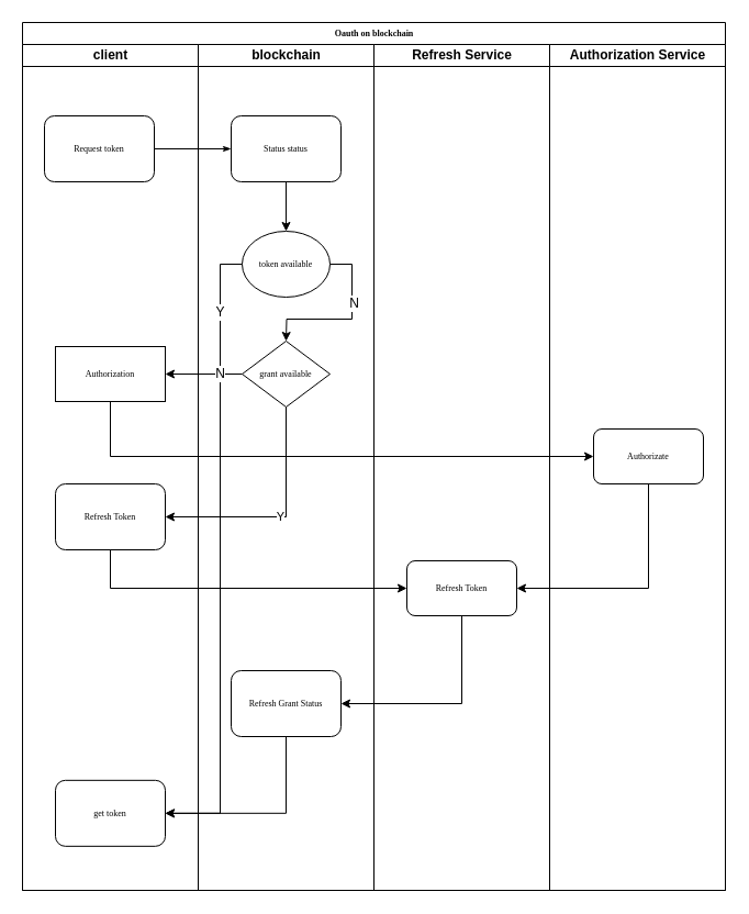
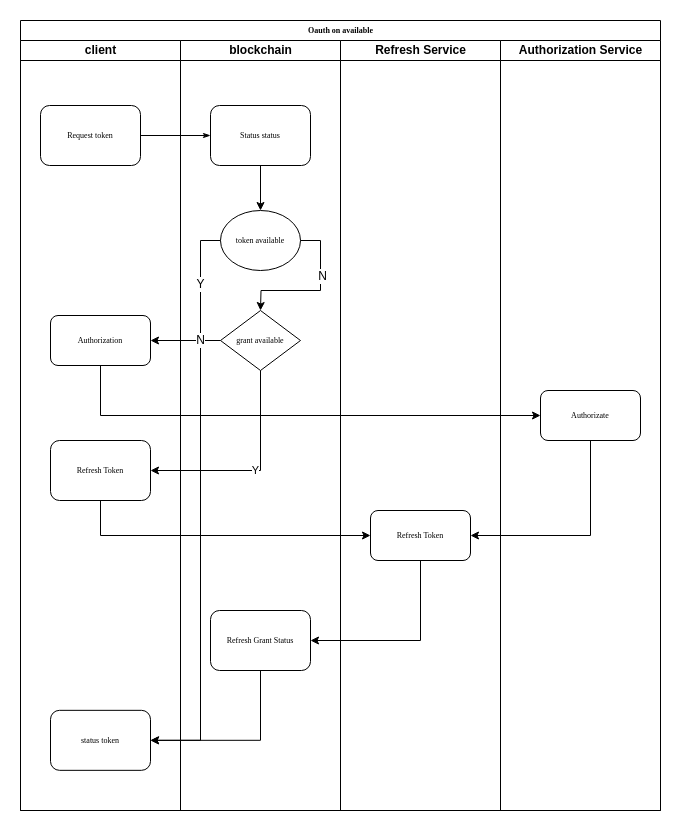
  <mxCell id="0" />
  <mxCell id="1" parent="0" />
- <mxCell id="2" value="Oauth on blockchain" style="swimlane;html=1;childLayout=stackLayout;startSize=20;rounded=0;shadow=0;labelBackgroundColor=none;strokeColor=#000000;strokeWidth=1;fillColor=#ffffff;fontFamily=Verdana;fontSize=8;fontColor=#000000;align=center;" parent="1" vertex="1"><mxGeometry x="20" y="20" width="640" height="790" as="geometry" /></mxCell>
+ <mxCell id="2" value="Oauth on available" style="swimlane;html=1;childLayout=stackLayout;startSize=20;rounded=0;shadow=0;labelBackgroundColor=none;strokeColor=#000000;strokeWidth=1;fillColor=#ffffff;fontFamily=Verdana;fontSize=8;fontColor=#000000;align=center;" parent="1" vertex="1"><mxGeometry x="20" y="20" width="640" height="790" as="geometry" /></mxCell>
  <mxCell id="3" style="edgeStyle=orthogonalEdgeStyle;rounded=1;html=1;labelBackgroundColor=none;startArrow=none;startFill=0;startSize=5;endArrow=classicThin;endFill=1;endSize=5;jettySize=auto;orthogonalLoop=1;strokeColor=#000000;strokeWidth=1;fontFamily=Verdana;fontSize=8;fontColor=#000000;" parent="2" source="5" target="11" edge="1"><mxGeometry relative="1" as="geometry" /></mxCell>
  <mxCell id="4" value="client" style="swimlane;html=1;startSize=20;" parent="2" vertex="1"><mxGeometry y="20" width="160" height="770" as="geometry" /></mxCell>
  <mxCell id="5" value="Request token" style="rounded=1;whiteSpace=wrap;html=1;shadow=0;labelBackgroundColor=none;strokeColor=#000000;strokeWidth=1;fillColor=#ffffff;fontFamily=Verdana;fontSize=8;fontColor=#000000;align=center;" parent="4" vertex="1"><mxGeometry x="20" y="65" width="100" height="60" as="geometry" /></mxCell>
- <mxCell id="6" value="get token" style="rounded=1;whiteSpace=wrap;html=1;shadow=0;labelBackgroundColor=none;strokeColor=#000000;strokeWidth=1;fillColor=#ffffff;fontFamily=Verdana;fontSize=8;fontColor=#000000;align=center;" parent="4" vertex="1"><mxGeometry x="30" y="669.833" width="100" height="60" as="geometry" /></mxCell>
+ <mxCell id="6" value="status token" style="rounded=1;whiteSpace=wrap;html=1;shadow=0;labelBackgroundColor=none;strokeColor=#000000;strokeWidth=1;fillColor=#ffffff;fontFamily=Verdana;fontSize=8;fontColor=#000000;align=center;" parent="4" vertex="1"><mxGeometry x="30" y="669.833" width="100" height="60" as="geometry" /></mxCell>
  <mxCell id="7" value="Refresh Token" style="rounded=1;whiteSpace=wrap;html=1;shadow=0;labelBackgroundColor=none;strokeColor=#000000;strokeWidth=1;fillColor=#ffffff;fontFamily=Verdana;fontSize=8;fontColor=#000000;align=center;" vertex="1" parent="4"><mxGeometry x="30" y="400" width="100" height="60" as="geometry" /></mxCell>
- <mxCell id="8" value="Authorization" style="whiteSpace=wrap;html=1;shadow=0;labelBackgroundColor=none;strokeColor=#000000;strokeWidth=1;fillColor=#ffffff;fontFamily=Verdana;fontSize=8;fontColor=#000000;align=center;rounded=0;" vertex="1" parent="4"><mxGeometry x="30" y="275" width="100" height="50" as="geometry" /></mxCell>
+ <mxCell id="8" value="Authorization" style="rounded=1;whiteSpace=wrap;html=1;shadow=0;labelBackgroundColor=none;strokeColor=#000000;strokeWidth=1;fillColor=#ffffff;fontFamily=Verdana;fontSize=8;fontColor=#000000;align=center;" vertex="1" parent="4"><mxGeometry x="30" y="275" width="100" height="50" as="geometry" /></mxCell>
  <mxCell id="9" value="blockchain" style="swimlane;html=1;startSize=20;" parent="2" vertex="1"><mxGeometry x="160" y="20" width="160" height="770" as="geometry" /></mxCell>
  <mxCell id="10" style="edgeStyle=orthogonalEdgeStyle;rounded=0;orthogonalLoop=1;jettySize=auto;html=1;exitX=0.5;exitY=1;exitDx=0;exitDy=0;" edge="1" parent="9" source="11" target="12"><mxGeometry relative="1" as="geometry" /></mxCell>
  <mxCell id="11" value="Status status" style="rounded=1;whiteSpace=wrap;html=1;shadow=0;labelBackgroundColor=none;strokeColor=#000000;strokeWidth=1;fillColor=#ffffff;fontFamily=Verdana;fontSize=8;fontColor=#000000;align=center;" parent="9" vertex="1"><mxGeometry x="30" y="65" width="100" height="60" as="geometry" /></mxCell>
  <mxCell id="12" value="token available" style="ellipse;whiteSpace=wrap;html=1;shadow=0;labelBackgroundColor=none;strokeColor=#000000;strokeWidth=1;fillColor=#ffffff;fontFamily=Verdana;fontSize=8;fontColor=#000000;align=center;" vertex="1" parent="9"><mxGeometry x="40" y="170" width="80" height="60" as="geometry" /></mxCell>
  <mxCell id="13" value="grant available" style="rhombus;whiteSpace=wrap;html=1;rounded=0;shadow=0;labelBackgroundColor=none;strokeColor=#000000;strokeWidth=1;fillColor=#ffffff;fontFamily=Verdana;fontSize=8;fontColor=#000000;align=center;" vertex="1" parent="9"><mxGeometry x="40" y="270" width="80" height="60" as="geometry" /></mxCell>
  <mxCell id="14" value="Refresh Grant Status" style="rounded=1;whiteSpace=wrap;html=1;shadow=0;labelBackgroundColor=none;strokeColor=#000000;strokeWidth=1;fillColor=#ffffff;fontFamily=Verdana;fontSize=8;fontColor=#000000;align=center;" vertex="1" parent="9"><mxGeometry x="30" y="570" width="100" height="60" as="geometry" /></mxCell>
  <mxCell id="15" value="Refresh Service" style="swimlane;html=1;startSize=20;" parent="2" vertex="1"><mxGeometry x="320" y="20" width="160" height="770" as="geometry" /></mxCell>
  <mxCell id="16" value="Refresh Token" style="rounded=1;whiteSpace=wrap;html=1;shadow=0;labelBackgroundColor=none;strokeColor=#000000;strokeWidth=1;fillColor=#ffffff;fontFamily=Verdana;fontSize=8;fontColor=#000000;align=center;" parent="15" vertex="1"><mxGeometry x="30" y="470" width="100" height="50" as="geometry" /></mxCell>
  <mxCell id="17" value="Authorization Service" style="swimlane;html=1;startSize=20;" parent="2" vertex="1"><mxGeometry x="480" y="20" width="160" height="770" as="geometry" /></mxCell>
  <mxCell id="18" value="Authorizate" style="rounded=1;whiteSpace=wrap;html=1;shadow=0;labelBackgroundColor=none;strokeColor=#000000;strokeWidth=1;fillColor=#ffffff;fontFamily=Verdana;fontSize=8;fontColor=#000000;align=center;" vertex="1" parent="17"><mxGeometry x="40" y="350" width="100" height="50" as="geometry" /></mxCell>
  <mxCell id="19" style="edgeStyle=orthogonalEdgeStyle;rounded=0;orthogonalLoop=1;jettySize=auto;html=1;exitX=0;exitY=0.5;exitDx=0;exitDy=0;entryX=1;entryY=0.5;entryDx=0;entryDy=0;" edge="1" parent="2" source="12" target="6"><mxGeometry relative="1" as="geometry"><Array as="points"><mxPoint x="180" y="220" /><mxPoint x="180" y="720" /></Array></mxGeometry></mxCell>
  <mxCell id="20" value="Y" style="text;html=1;resizable=0;points=[];align=center;verticalAlign=middle;labelBackgroundColor=#ffffff;" vertex="1" connectable="0" parent="19"><mxGeometry x="-0.865" y="25" relative="1" as="geometry"><mxPoint x="-26" y="25" as="offset" /></mxGeometry></mxCell>
  <mxCell id="21" value="Y&lt;br&gt;" style="edgeStyle=orthogonalEdgeStyle;rounded=0;orthogonalLoop=1;jettySize=auto;html=1;exitX=0.5;exitY=1;exitDx=0;exitDy=0;" edge="1" parent="2" source="13" target="7"><mxGeometry relative="1" as="geometry"><Array as="points"><mxPoint x="240" y="450" /></Array></mxGeometry></mxCell>
  <mxCell id="22" style="edgeStyle=orthogonalEdgeStyle;rounded=0;orthogonalLoop=1;jettySize=auto;html=1;exitX=0.5;exitY=1;exitDx=0;exitDy=0;entryX=0;entryY=0.5;entryDx=0;entryDy=0;" edge="1" parent="2" source="7" target="16"><mxGeometry relative="1" as="geometry" /></mxCell>
  <mxCell id="23" style="edgeStyle=orthogonalEdgeStyle;rounded=0;orthogonalLoop=1;jettySize=auto;html=1;exitX=0;exitY=0.5;exitDx=0;exitDy=0;entryX=1;entryY=0.5;entryDx=0;entryDy=0;" edge="1" parent="2" source="13" target="8"><mxGeometry relative="1" as="geometry"><mxPoint x="90" y="470" as="targetPoint" /><Array as="points"><mxPoint x="160" y="320" /><mxPoint x="160" y="320" /></Array></mxGeometry></mxCell>
  <mxCell id="24" value="N" style="text;html=1;resizable=0;points=[];align=center;verticalAlign=middle;labelBackgroundColor=#ffffff;" vertex="1" connectable="0" parent="23"><mxGeometry x="-0.409" y="-1" relative="1" as="geometry"><mxPoint as="offset" /></mxGeometry></mxCell>
  <mxCell id="25" style="edgeStyle=orthogonalEdgeStyle;rounded=0;orthogonalLoop=1;jettySize=auto;html=1;entryX=1;entryY=0.5;entryDx=0;entryDy=0;" edge="1" parent="2" source="16" target="14"><mxGeometry relative="1" as="geometry"><Array as="points"><mxPoint x="400" y="620" /></Array></mxGeometry></mxCell>
  <mxCell id="26" style="edgeStyle=orthogonalEdgeStyle;rounded=0;orthogonalLoop=1;jettySize=auto;html=1;entryX=1;entryY=0.5;entryDx=0;entryDy=0;" edge="1" parent="2" source="14" target="6"><mxGeometry relative="1" as="geometry"><mxPoint x="130" y="670" as="targetPoint" /><Array as="points"><mxPoint x="240" y="720" /></Array></mxGeometry></mxCell>
  <mxCell id="27" style="edgeStyle=orthogonalEdgeStyle;rounded=0;orthogonalLoop=1;jettySize=auto;html=1;entryX=0;entryY=0.5;entryDx=0;entryDy=0;" edge="1" parent="2" source="8" target="18"><mxGeometry relative="1" as="geometry"><Array as="points"><mxPoint x="80" y="395" /></Array></mxGeometry></mxCell>
  <mxCell id="28" style="edgeStyle=orthogonalEdgeStyle;rounded=0;orthogonalLoop=1;jettySize=auto;html=1;entryX=1;entryY=0.5;entryDx=0;entryDy=0;" edge="1" parent="2" source="18" target="16"><mxGeometry relative="1" as="geometry"><Array as="points"><mxPoint x="570" y="515" /></Array></mxGeometry></mxCell>
  <mxCell id="29" style="edgeStyle=orthogonalEdgeStyle;rounded=0;orthogonalLoop=1;jettySize=auto;html=1;exitX=1;exitY=0.5;exitDx=0;exitDy=0;" edge="1" parent="1" source="12"><mxGeometry relative="1" as="geometry"><mxPoint x="260" y="310" as="targetPoint" /></mxGeometry></mxCell>
  <mxCell id="30" value="N&lt;br&gt;" style="text;html=1;resizable=0;points=[];align=center;verticalAlign=middle;labelBackgroundColor=#ffffff;" vertex="1" connectable="0" parent="29"><mxGeometry x="-0.267" y="1" relative="1" as="geometry"><mxPoint as="offset" /></mxGeometry></mxCell>
